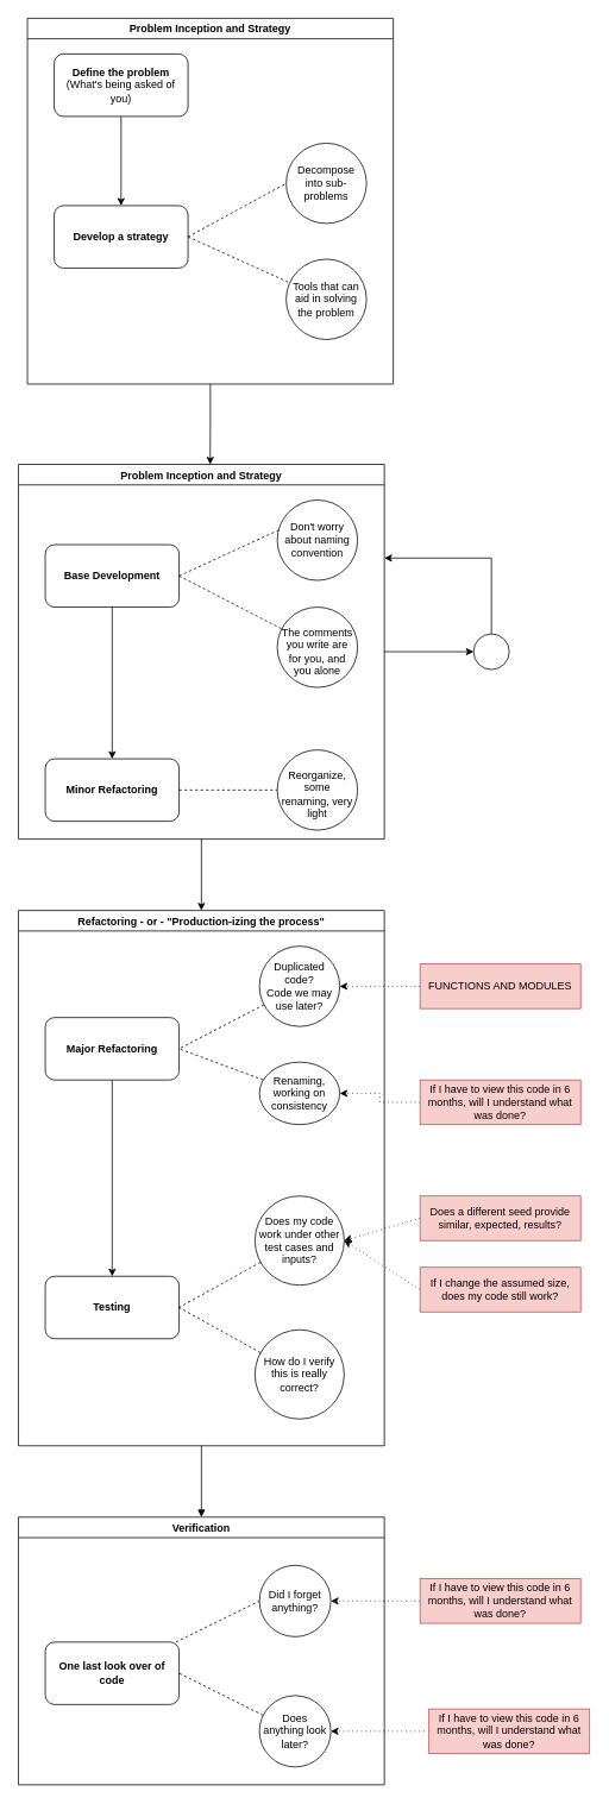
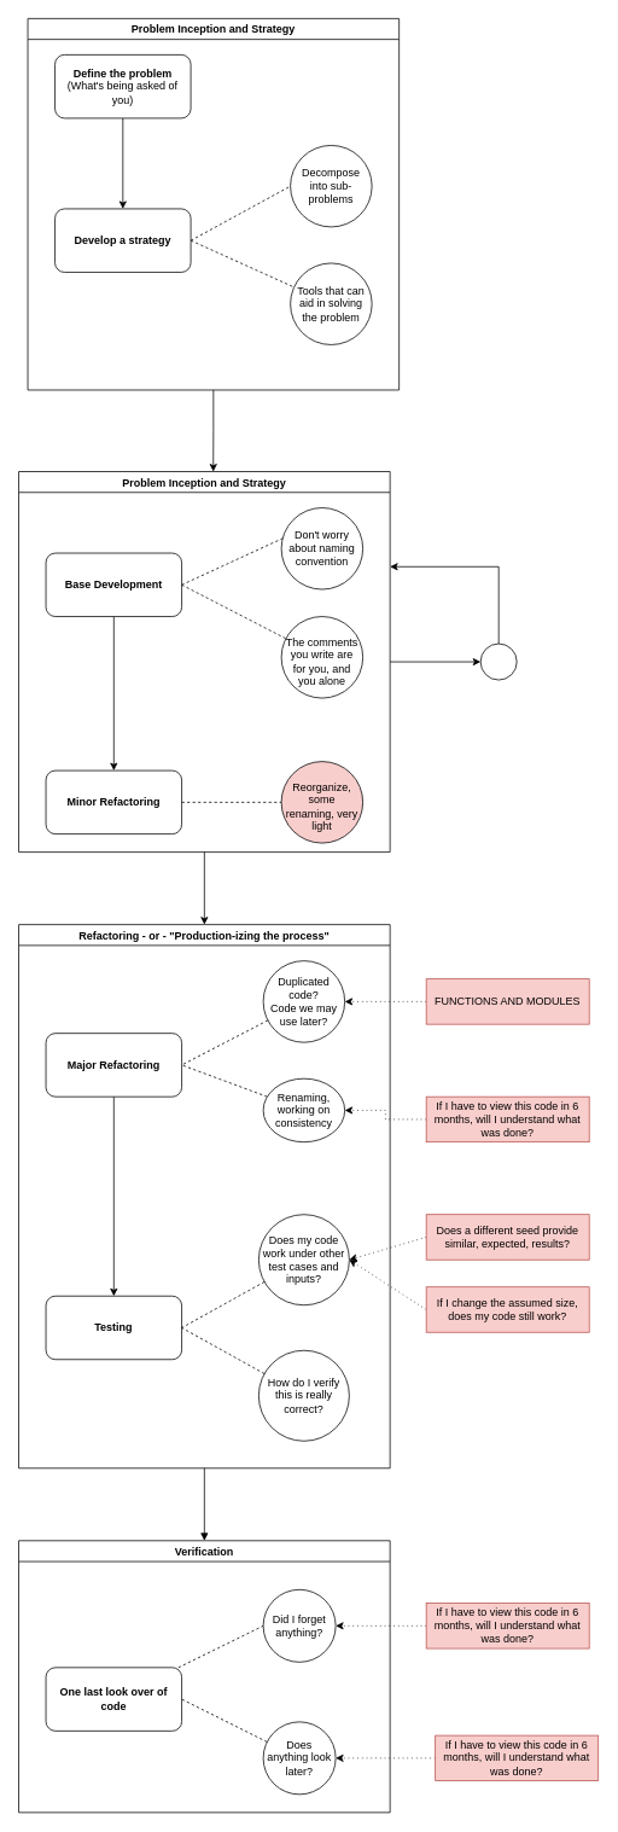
  <mxCell id="0" />
  <mxCell id="1" parent="0" />
  <mxCell id="2" style="edgeStyle=none;rounded=0;orthogonalLoop=1;jettySize=auto;html=1;" edge="1" parent="1" source="3" target="23"><mxGeometry relative="1" as="geometry"><mxPoint x="540" y="730" as="targetPoint" /></mxGeometry></mxCell>
  <mxCell id="3" value="Problem Inception and Strategy" style="swimlane;" vertex="1" parent="1"><mxGeometry x="20" y="520" width="410" height="420" as="geometry" /></mxCell>
  <mxCell id="4" style="edgeStyle=orthogonalEdgeStyle;rounded=0;orthogonalLoop=1;jettySize=auto;html=1;" edge="1" parent="3" source="6" target="9"><mxGeometry relative="1" as="geometry" /></mxCell>
  <mxCell id="5" style="edgeStyle=none;rounded=0;orthogonalLoop=1;jettySize=auto;html=1;entryX=0.033;entryY=0.367;entryDx=0;entryDy=0;entryPerimeter=0;endArrow=none;endFill=0;dashed=1;exitX=1;exitY=0.5;exitDx=0;exitDy=0;" edge="1" parent="3" source="6" target="10"><mxGeometry relative="1" as="geometry" /></mxCell>
  <mxCell id="6" value="&lt;b&gt;Base Development&lt;/b&gt;" style="rounded=1;whiteSpace=wrap;html=1;" vertex="1" parent="3"><mxGeometry x="30" y="90" width="150" height="70" as="geometry" /></mxCell>
  <mxCell id="7" style="edgeStyle=none;rounded=0;orthogonalLoop=1;jettySize=auto;html=1;exitX=1;exitY=0.5;exitDx=0;exitDy=0;endArrow=none;endFill=0;dashed=1;" edge="1" parent="3" source="6" target="11"><mxGeometry relative="1" as="geometry" /></mxCell>
  <mxCell id="8" style="edgeStyle=none;rounded=0;orthogonalLoop=1;jettySize=auto;html=1;entryX=0;entryY=0.5;entryDx=0;entryDy=0;endArrow=none;endFill=0;dashed=1;" edge="1" parent="3" source="9" target="12"><mxGeometry relative="1" as="geometry" /></mxCell>
  <mxCell id="9" value="&lt;b&gt;Minor Refactoring&lt;/b&gt;" style="rounded=1;whiteSpace=wrap;html=1;" vertex="1" parent="3"><mxGeometry x="30" y="330" width="150" height="70" as="geometry" /></mxCell>
  <mxCell id="10" value="Don't worry about naming convention" style="ellipse;whiteSpace=wrap;html=1;aspect=fixed;spacing=3;" vertex="1" parent="3"><mxGeometry x="290" y="40" width="90" height="90" as="geometry" /></mxCell>
  <mxCell id="11" value="The comments you write are for you, and you alone" style="ellipse;whiteSpace=wrap;html=1;aspect=fixed;spacing=3;spacingBottom=-9;" vertex="1" parent="3"><mxGeometry x="290" y="160" width="90" height="90" as="geometry" /></mxCell>
- <mxCell id="12" value="Reorganize, some renaming, very light" style="ellipse;whiteSpace=wrap;html=1;aspect=fixed;spacing=3;spacingBottom=-9;" vertex="1" parent="3"><mxGeometry x="290" y="320" width="90" height="90" as="geometry" /></mxCell>
+ <mxCell id="12" value="Reorganize, some renaming, very light" style="ellipse;whiteSpace=wrap;html=1;aspect=fixed;spacing=3;spacingBottom=-9;fillColor=#f8cecc;" vertex="1" parent="3"><mxGeometry x="290" y="320" width="90" height="90" as="geometry" /></mxCell>
  <mxCell id="13" style="edgeStyle=orthogonalEdgeStyle;rounded=0;orthogonalLoop=1;jettySize=auto;html=1;entryX=0.524;entryY=0;entryDx=0;entryDy=0;entryPerimeter=0;" edge="1" parent="1" source="14" target="3"><mxGeometry relative="1" as="geometry" /></mxCell>
  <mxCell id="14" value="Problem Inception and Strategy" style="swimlane;" vertex="1" parent="1"><mxGeometry x="30" y="20" width="410" height="410" as="geometry" /></mxCell>
  <mxCell id="15" style="edgeStyle=orthogonalEdgeStyle;rounded=0;orthogonalLoop=1;jettySize=auto;html=1;" edge="1" parent="14" source="16" target="19"><mxGeometry relative="1" as="geometry" /></mxCell>
  <mxCell id="16" value="&lt;b&gt;Define the problem&lt;/b&gt; (What's being asked of you)" style="rounded=1;whiteSpace=wrap;html=1;" vertex="1" parent="14"><mxGeometry x="30" y="40" width="150" height="70" as="geometry" /></mxCell>
  <mxCell id="17" style="rounded=0;orthogonalLoop=1;jettySize=auto;html=1;entryX=0;entryY=0.5;entryDx=0;entryDy=0;endArrow=none;endFill=0;dashed=1;exitX=1;exitY=0.5;exitDx=0;exitDy=0;" edge="1" parent="14" source="19" target="20"><mxGeometry relative="1" as="geometry" /></mxCell>
  <mxCell id="18" style="edgeStyle=none;rounded=0;orthogonalLoop=1;jettySize=auto;html=1;endArrow=none;endFill=0;dashed=1;exitX=1;exitY=0.5;exitDx=0;exitDy=0;" edge="1" parent="14" source="19" target="21"><mxGeometry relative="1" as="geometry" /></mxCell>
  <mxCell id="19" value="&lt;b&gt;Develop a strategy&lt;/b&gt;" style="rounded=1;whiteSpace=wrap;html=1;" vertex="1" parent="14"><mxGeometry x="30" y="210" width="150" height="70" as="geometry" /></mxCell>
  <mxCell id="20" value="Decompose into sub-problems" style="ellipse;whiteSpace=wrap;html=1;aspect=fixed;spacing=3;" vertex="1" parent="14"><mxGeometry x="290" y="140" width="90" height="90" as="geometry" /></mxCell>
  <mxCell id="21" value="Tools that can aid in solving the problem" style="ellipse;whiteSpace=wrap;html=1;aspect=fixed;spacing=3;" vertex="1" parent="14"><mxGeometry x="290" y="270" width="90" height="90" as="geometry" /></mxCell>
  <mxCell id="22" style="edgeStyle=orthogonalEdgeStyle;rounded=0;orthogonalLoop=1;jettySize=auto;html=1;entryX=1;entryY=0.25;entryDx=0;entryDy=0;exitX=0.5;exitY=0;exitDx=0;exitDy=0;" edge="1" parent="1" source="23" target="3"><mxGeometry relative="1" as="geometry"><Array as="points"><mxPoint x="550" y="625" /></Array></mxGeometry></mxCell>
  <mxCell id="23" value="" style="ellipse;whiteSpace=wrap;html=1;aspect=fixed;" vertex="1" parent="1"><mxGeometry x="530" y="710" width="40" height="40" as="geometry" /></mxCell>
  <mxCell id="24" value="Refactoring - or - &quot;Production-izing the process&quot;" style="swimlane;" vertex="1" parent="1"><mxGeometry x="20" y="1020" width="410" height="600" as="geometry" /></mxCell>
  <mxCell id="25" style="edgeStyle=orthogonalEdgeStyle;rounded=0;orthogonalLoop=1;jettySize=auto;html=1;" edge="1" parent="24" source="26" target="31"><mxGeometry relative="1" as="geometry" /></mxCell>
  <mxCell id="26" value="&lt;b&gt;Major Refactoring&lt;/b&gt;" style="rounded=1;whiteSpace=wrap;html=1;" vertex="1" parent="24"><mxGeometry x="30" y="120" width="150" height="70" as="geometry" /></mxCell>
  <mxCell id="27" style="rounded=0;orthogonalLoop=1;jettySize=auto;html=1;entryX=1;entryY=0.5;entryDx=0;entryDy=0;endArrow=none;endFill=0;dashed=1;" edge="1" parent="24" source="28" target="26"><mxGeometry relative="1" as="geometry" /></mxCell>
  <mxCell id="28" value="Duplicated code?&lt;br&gt;Code we may use later?" style="ellipse;whiteSpace=wrap;html=1;aspect=fixed;spacing=3;" vertex="1" parent="24"><mxGeometry x="270" y="40" width="90" height="90" as="geometry" /></mxCell>
  <mxCell id="29" style="rounded=0;orthogonalLoop=1;jettySize=auto;html=1;entryX=1;entryY=0.5;entryDx=0;entryDy=0;endArrow=none;endFill=0;dashed=1;" edge="1" parent="24" source="30" target="26"><mxGeometry relative="1" as="geometry" /></mxCell>
  <mxCell id="30" value="Renaming, working on consistency" style="ellipse;whiteSpace=wrap;html=1;aspect=fixed;spacing=3;" vertex="1" parent="24"><mxGeometry x="270" y="170" width="90" height="70" as="geometry" /></mxCell>
  <mxCell id="31" value="&lt;b&gt;Testing&lt;/b&gt;" style="rounded=1;whiteSpace=wrap;html=1;" vertex="1" parent="24"><mxGeometry x="30" y="410" width="150" height="70" as="geometry" /></mxCell>
  <mxCell id="32" style="rounded=0;orthogonalLoop=1;jettySize=auto;html=1;endArrow=none;endFill=0;dashed=1;entryX=1;entryY=0.5;entryDx=0;entryDy=0;" edge="1" parent="24" source="33" target="31"><mxGeometry relative="1" as="geometry" /></mxCell>
  <mxCell id="33" value="Does my code work under other test cases and inputs?" style="ellipse;whiteSpace=wrap;html=1;aspect=fixed;spacing=3;" vertex="1" parent="24"><mxGeometry x="265" y="320" width="100" height="100" as="geometry" /></mxCell>
  <mxCell id="34" style="rounded=0;orthogonalLoop=1;jettySize=auto;html=1;entryX=1;entryY=0.5;entryDx=0;entryDy=0;endArrow=none;endFill=0;dashed=1;" edge="1" parent="24" source="35" target="31"><mxGeometry relative="1" as="geometry" /></mxCell>
  <mxCell id="35" value="How do I verify this is really correct?" style="ellipse;whiteSpace=wrap;html=1;aspect=fixed;spacing=3;" vertex="1" parent="24"><mxGeometry x="265" y="470" width="100" height="100" as="geometry" /></mxCell>
  <mxCell id="36" style="edgeStyle=orthogonalEdgeStyle;rounded=0;orthogonalLoop=1;jettySize=auto;html=1;entryX=1;entryY=0.5;entryDx=0;entryDy=0;dashed=1;dashPattern=1 4;" edge="1" parent="1" source="37" target="28"><mxGeometry relative="1" as="geometry" /></mxCell>
  <mxCell id="37" value="FUNCTIONS AND MODULES" style="text;html=1;strokeColor=#b85450;fillColor=#f8cecc;align=center;verticalAlign=middle;whiteSpace=wrap;rounded=0;" vertex="1" parent="1"><mxGeometry x="470" y="1080" width="180" height="50" as="geometry" /></mxCell>
  <mxCell id="38" style="edgeStyle=orthogonalEdgeStyle;rounded=0;orthogonalLoop=1;jettySize=auto;html=1;entryX=1;entryY=0.5;entryDx=0;entryDy=0;dashed=1;dashPattern=1 4;" edge="1" parent="1" source="39" target="30"><mxGeometry relative="1" as="geometry" /></mxCell>
  <mxCell id="39" value="If I have to view this code in 6 months, will I understand what was done?" style="text;html=1;strokeColor=#b85450;fillColor=#f8cecc;align=center;verticalAlign=middle;whiteSpace=wrap;rounded=0;" vertex="1" parent="1"><mxGeometry x="470" y="1210" width="180" height="50" as="geometry" /></mxCell>
  <mxCell id="40" value="" style="endArrow=classic;html=1;exitX=0.5;exitY=1;exitDx=0;exitDy=0;entryX=0.5;entryY=0;entryDx=0;entryDy=0;" edge="1" parent="1" source="3" target="24"><mxGeometry width="50" height="50" relative="1" as="geometry"><mxPoint x="260" y="980" as="sourcePoint" /><mxPoint x="310" y="930" as="targetPoint" /></mxGeometry></mxCell>
  <mxCell id="41" style="edgeStyle=none;rounded=0;orthogonalLoop=1;jettySize=auto;html=1;entryX=0.5;entryY=1;entryDx=0;entryDy=0;endArrow=none;endFill=0;startArrow=block;startFill=1;" edge="1" parent="1" source="42" target="24"><mxGeometry relative="1" as="geometry" /></mxCell>
  <mxCell id="42" value="Verification" style="swimlane;" vertex="1" parent="1"><mxGeometry x="20" y="1700" width="410" height="300" as="geometry" /></mxCell>
  <mxCell id="43" style="rounded=0;orthogonalLoop=1;jettySize=auto;html=1;entryX=0;entryY=0.5;entryDx=0;entryDy=0;endArrow=none;endFill=0;dashed=1;" edge="1" parent="42" source="44" target="45"><mxGeometry relative="1" as="geometry" /></mxCell>
  <mxCell id="44" value="&lt;b&gt;One last look over of code&lt;/b&gt;" style="rounded=1;whiteSpace=wrap;html=1;" vertex="1" parent="42"><mxGeometry x="30" y="140" width="150" height="70" as="geometry" /></mxCell>
  <mxCell id="45" value="Did I forget anything?" style="ellipse;whiteSpace=wrap;html=1;aspect=fixed;spacing=3;" vertex="1" parent="42"><mxGeometry x="270" y="54" width="80" height="80" as="geometry" /></mxCell>
  <mxCell id="46" style="rounded=0;orthogonalLoop=1;jettySize=auto;html=1;entryX=1;entryY=0.5;entryDx=0;entryDy=0;endArrow=none;endFill=0;dashed=1;" edge="1" parent="42" source="47" target="44"><mxGeometry relative="1" as="geometry" /></mxCell>
  <mxCell id="47" value="Does anything look later?" style="ellipse;whiteSpace=wrap;html=1;aspect=fixed;spacing=3;" vertex="1" parent="42"><mxGeometry x="270" y="200" width="80" height="80" as="geometry" /></mxCell>
  <mxCell id="48" style="edgeStyle=orthogonalEdgeStyle;rounded=0;orthogonalLoop=1;jettySize=auto;html=1;entryX=1;entryY=0.5;entryDx=0;entryDy=0;dashed=1;dashPattern=1 4;" edge="1" parent="1" source="49" target="45"><mxGeometry relative="1" as="geometry" /></mxCell>
  <mxCell id="49" value="If I have to view this code in 6 months, will I understand what was done?" style="text;html=1;strokeColor=#b85450;fillColor=#f8cecc;align=center;verticalAlign=middle;whiteSpace=wrap;rounded=0;" vertex="1" parent="1"><mxGeometry x="470" y="1769" width="180" height="50" as="geometry" /></mxCell>
  <mxCell id="50" style="edgeStyle=none;rounded=0;orthogonalLoop=1;jettySize=auto;html=1;entryX=1;entryY=0.5;entryDx=0;entryDy=0;startArrow=none;startFill=0;endArrow=classic;endFill=1;exitX=0;exitY=0.5;exitDx=0;exitDy=0;dashed=1;dashPattern=1 4;" edge="1" parent="1" source="51" target="33"><mxGeometry relative="1" as="geometry" /></mxCell>
  <mxCell id="51" value="Does a different seed provide similar, expected, results?" style="text;html=1;strokeColor=#b85450;fillColor=#f8cecc;align=center;verticalAlign=middle;whiteSpace=wrap;rounded=0;" vertex="1" parent="1"><mxGeometry x="470" y="1340" width="180" height="50" as="geometry" /></mxCell>
  <mxCell id="52" style="edgeStyle=none;rounded=0;orthogonalLoop=1;jettySize=auto;html=1;entryX=1;entryY=0.5;entryDx=0;entryDy=0;startArrow=none;startFill=0;endArrow=classic;endFill=1;dashed=1;dashPattern=1 4;" edge="1" parent="1" source="53" target="47"><mxGeometry relative="1" as="geometry" /></mxCell>
  <mxCell id="53" value="If I have to view this code in 6 months, will I understand what was done?" style="text;html=1;strokeColor=#b85450;fillColor=#f8cecc;align=center;verticalAlign=middle;whiteSpace=wrap;rounded=0;" vertex="1" parent="1"><mxGeometry x="480" y="1915" width="180" height="50" as="geometry" /></mxCell>
  <mxCell id="54" style="edgeStyle=none;rounded=0;orthogonalLoop=1;jettySize=auto;html=1;entryX=1;entryY=0.5;entryDx=0;entryDy=0;startArrow=none;startFill=0;endArrow=classic;endFill=1;exitX=0;exitY=0.5;exitDx=0;exitDy=0;dashed=1;dashPattern=1 4;" edge="1" parent="1" source="55" target="33"><mxGeometry relative="1" as="geometry" /></mxCell>
  <mxCell id="55" value="If I change the assumed size, does my code still work?" style="text;html=1;strokeColor=#b85450;fillColor=#f8cecc;align=center;verticalAlign=middle;whiteSpace=wrap;rounded=0;" vertex="1" parent="1"><mxGeometry x="470" y="1420" width="180" height="50" as="geometry" /></mxCell>
